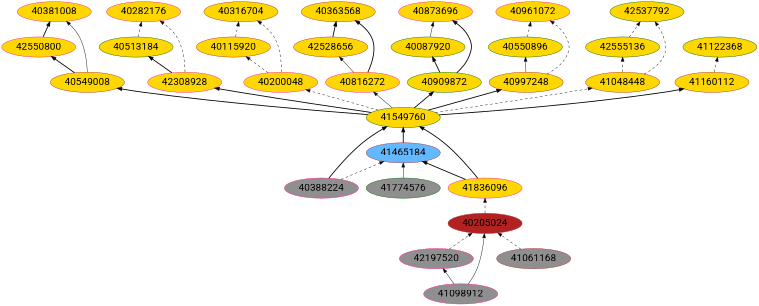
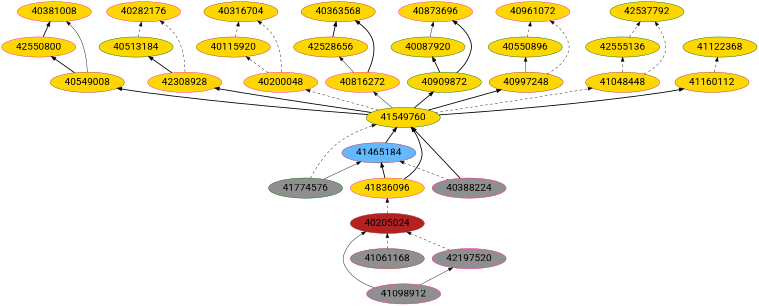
  digraph {
    fontname=Roboto
    fontsize=24
    rankdir=BT
    node [color=deeppink fillcolor=gold fontname=Roboto fontsize=24 shape=ellipse style=filled]
    edge [arrowhead=normal color=black constraint=true fontname=Roboto style=dashed]
    40205024 [color=brown fillcolor=firebrick]
    42197520 [fillcolor=grey56]
    41061168 [color=brown fillcolor=grey56]
    41098912 [fillcolor=grey56]
    41549760 [color=darkgreen]
    41465184 [color=brown fillcolor=steelblue1]
    41774576 [color=darkgreen fillcolor=grey56]
    41836096
    40388224 [fillcolor=grey56]
    40381008
    42550800
    40549008 [color=brown]
    40282176
    40513184 [color=darkgreen]
    42308928
    40316704 [color=brown]
    40115920 [color=brown]
    40200048
    40363568 [color=brown]
    42528656 [color=brown]
    40816272
    40873696
    40087920 [color=darkgreen]
    40909872 [color=darkgreen]
    40961072
    40550896 [color=darkgreen]
    40997248 [color=brown]
    42537792 [color=darkgreen]
    42555136 [color=darkgreen]
    41048448 [color=brown]
    41122368 [color=darkgreen]
    41160112 [color=brown]
    subgraph sub_1 {
      subgraph sub_2 {
        40205024
        42197520
        41061168
        41098912
      }
      subgraph sub_3 {
        41549760
        41465184
        41774576
        41836096
        40388224
      }
      subgraph sub_4 {
        40381008
        42550800
        40549008
      }
      subgraph sub_5 {
        40282176
        40513184
        42308928
      }
      subgraph sub_6 {
        40316704
        40115920
        40200048
      }
      subgraph sub_7 {
        40363568
        42528656
        40816272
      }
      subgraph sub_8 {
        40873696
        40087920
        40909872
      }
      subgraph sub_9 {
        40961072
        40550896
        40997248
      }
      subgraph sub_10 {
        42537792
        42555136
        41048448
      }
      subgraph sub_11 {
        41122368
        41160112
      }
    }
    40205024 -> 41836096
    42197520 -> 40205024
    41061168 -> 40205024
    41098912 -> 40205024 [style=solid]
    41098912 -> 42197520 [style=solid]
    41549760 -> 40549008 [style=bold]
    41549760 -> 42308928 [style=bold]
    41549760 -> 40200048
    41549760 -> 40816272 [style=solid]
    41549760 -> 40909872 [style=bold]
    41549760 -> 40997248 [style=bold]
    41549760 -> 41048448
    41549760 -> 41160112 [style=bold]
    41465184 -> 41549760 [style=bold]
+   41774576 -> 41549760
    41774576 -> 41465184 [style=solid]
    41836096 -> 41549760 [style=bold]
    41836096 -> 41465184 [style=bold]
    40388224 -> 41549760 [style=bold]
    40388224 -> 41465184
    42550800 -> 40381008 [style=bold]
    40549008 -> 40381008 [style=solid]
    40549008 -> 42550800 [style=bold]
    40513184 -> 40282176
    42308928 -> 40282176
    42308928 -> 40513184 [style=bold]
    40115920 -> 40316704
    40200048 -> 40316704
    40200048 -> 40115920
    42528656 -> 40363568 [style=bold]
    40816272 -> 40363568 [style=bold]
    40816272 -> 42528656 [style=solid]
    40087920 -> 40873696 [style=solid]
    40909872 -> 40873696 [style=bold]
    40909872 -> 40087920 [style=bold]
    40550896 -> 40961072
    40997248 -> 40961072
    40997248 -> 40550896 [style=solid]
    42555136 -> 42537792
    41048448 -> 42537792
    41048448 -> 42555136
    41160112 -> 41122368
  }
